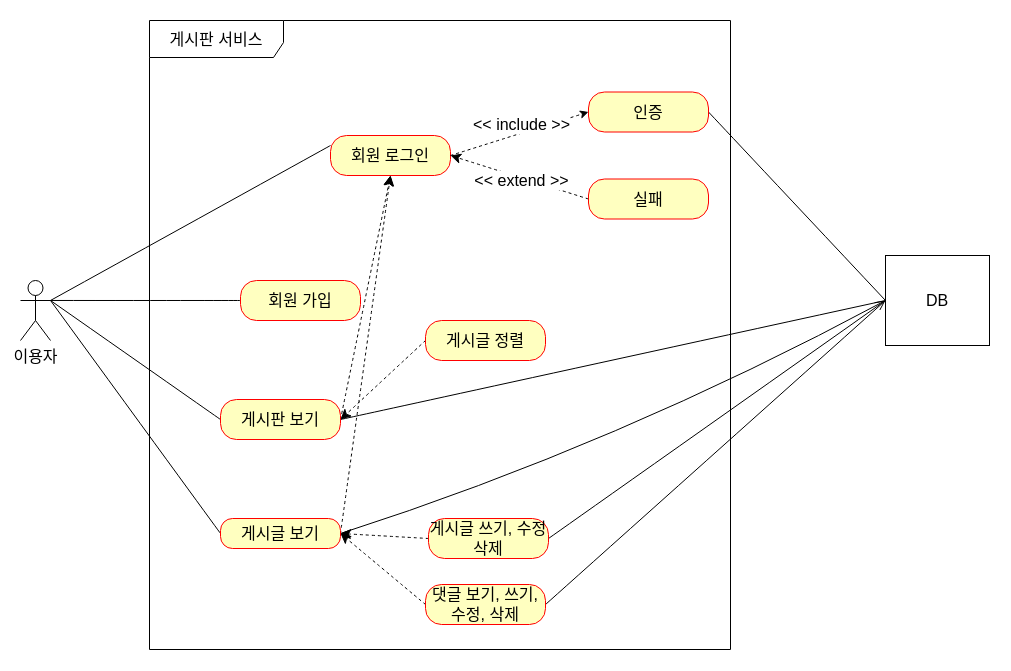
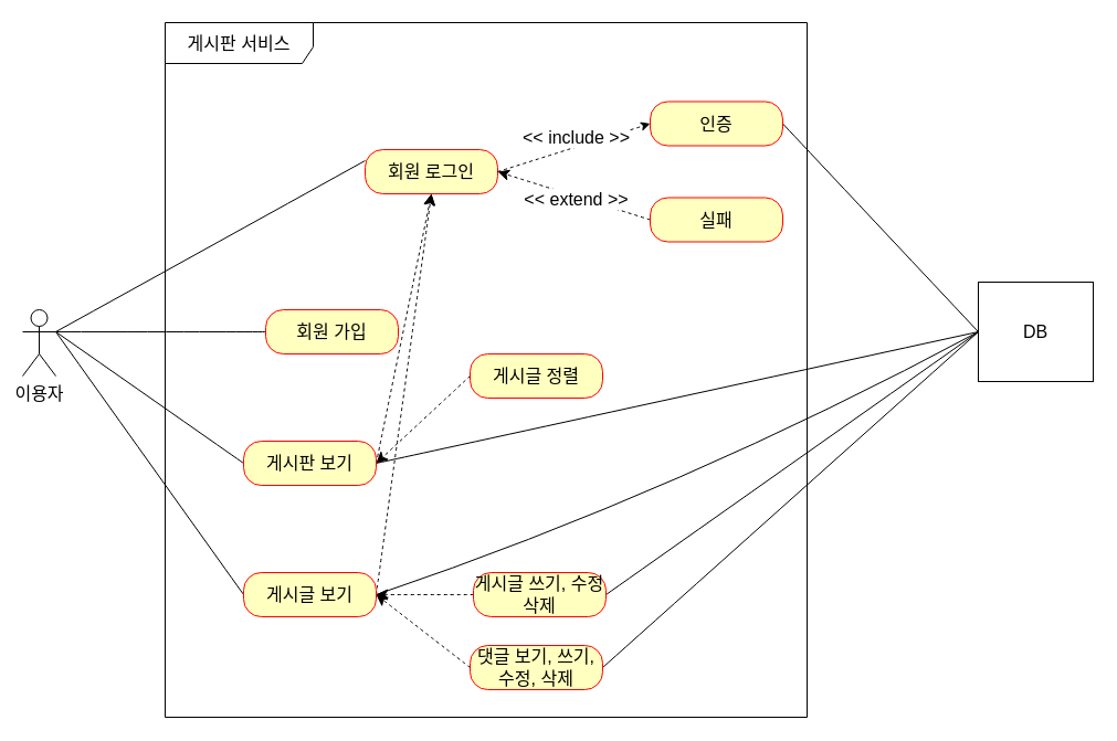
  <mxCell id="0" />
  <mxCell id="1" parent="0" />
  <mxCell id="2" value="이용자" style="shape=umlActor;verticalLabelPosition=bottom;verticalAlign=top;html=1;outlineConnect=0;fontSize=16;" vertex="1" parent="1"><mxGeometry x="20" y="280" width="30" height="60" as="geometry" /></mxCell>
  <mxCell id="3" value="게시판 서비스" style="shape=umlFrame;whiteSpace=wrap;html=1;pointerEvents=0;fontSize=16;width=134;height=37;" vertex="1" parent="1"><mxGeometry x="149" y="20" width="581" height="629" as="geometry" /></mxCell>
  <mxCell id="4" style="edgeStyle=none;curved=1;rounded=0;orthogonalLoop=1;jettySize=auto;html=1;exitX=0;exitY=0.5;exitDx=0;exitDy=0;entryX=1;entryY=0.333;entryDx=0;entryDy=0;entryPerimeter=0;fontSize=12;startSize=8;endSize=8;endArrow=none;endFill=0;" edge="1" parent="1" source="5" target="2"><mxGeometry relative="1" as="geometry" /></mxCell>
  <mxCell id="5" value="회원 가입" style="rounded=1;whiteSpace=wrap;html=1;arcSize=40;fontColor=#000000;fillColor=#ffffc0;strokeColor=#ff0000;fontSize=16;" vertex="1" parent="1"><mxGeometry x="240" y="280" width="120" height="40" as="geometry" /></mxCell>
  <mxCell id="6" style="edgeStyle=none;curved=1;rounded=0;orthogonalLoop=1;jettySize=auto;html=1;exitX=0;exitY=0.5;exitDx=0;exitDy=0;fontSize=12;startSize=8;endSize=8;entryX=1;entryY=0.333;entryDx=0;entryDy=0;entryPerimeter=0;endArrow=none;endFill=0;" edge="1" parent="1" source="9" target="2"><mxGeometry relative="1" as="geometry"><mxPoint x="52.857" y="304.429" as="targetPoint" /></mxGeometry></mxCell>
  <mxCell id="7" style="edgeStyle=none;curved=1;rounded=0;orthogonalLoop=1;jettySize=auto;html=1;exitX=1;exitY=0.5;exitDx=0;exitDy=0;entryX=0.5;entryY=1;entryDx=0;entryDy=0;fontSize=12;startSize=8;endSize=8;dashed=1;" edge="1" parent="1" source="9" target="16"><mxGeometry relative="1" as="geometry" /></mxCell>
  <mxCell id="8" style="edgeStyle=none;curved=1;rounded=0;orthogonalLoop=1;jettySize=auto;html=1;exitX=1;exitY=0.5;exitDx=0;exitDy=0;entryX=0;entryY=0.5;entryDx=0;entryDy=0;fontSize=12;startSize=8;endSize=8;endArrow=none;endFill=0;" edge="1" parent="1" source="9" target="32"><mxGeometry relative="1" as="geometry" /></mxCell>
  <mxCell id="9" value="게시판 보기" style="rounded=1;whiteSpace=wrap;html=1;arcSize=40;fontColor=#000000;fillColor=#ffffc0;strokeColor=#ff0000;fontSize=16;" vertex="1" parent="1"><mxGeometry x="220" y="399" width="120" height="40" as="geometry" /></mxCell>
  <mxCell id="10" style="edgeStyle=none;curved=1;rounded=0;orthogonalLoop=1;jettySize=auto;html=1;exitX=0;exitY=0.5;exitDx=0;exitDy=0;entryX=1;entryY=0.333;entryDx=0;entryDy=0;entryPerimeter=0;fontSize=12;startSize=8;endSize=8;endArrow=none;endFill=0;" edge="1" parent="1" source="13" target="2"><mxGeometry relative="1" as="geometry" /></mxCell>
  <mxCell id="11" style="edgeStyle=none;curved=1;rounded=0;orthogonalLoop=1;jettySize=auto;html=1;exitX=1;exitY=0.5;exitDx=0;exitDy=0;fontSize=12;startSize=8;endSize=8;entryX=0.5;entryY=1;entryDx=0;entryDy=0;dashed=1;" edge="1" parent="1" source="13" target="16"><mxGeometry relative="1" as="geometry" /></mxCell>
  <mxCell id="12" style="edgeStyle=none;curved=1;rounded=0;orthogonalLoop=1;jettySize=auto;html=1;exitX=1;exitY=0.5;exitDx=0;exitDy=0;entryX=0;entryY=0.5;entryDx=0;entryDy=0;fontSize=12;startSize=8;endSize=8;endArrow=none;endFill=0;" edge="1" parent="1" source="13" target="32"><mxGeometry relative="1" as="geometry"><Array as="points"><mxPoint x="617" y="444" /></Array></mxGeometry></mxCell>
- <mxCell id="13" value="게시글 보기" style="rounded=1;whiteSpace=wrap;html=1;arcSize=40;fontColor=#000000;fillColor=#ffffc0;strokeColor=#ff0000;fontSize=16;" vertex="1" parent="1"><mxGeometry x="220" y="518" width="120" height="30" as="geometry" /></mxCell>
+ <mxCell id="13" value="게시글 보기" style="rounded=1;whiteSpace=wrap;html=1;arcSize=40;fontColor=#000000;fillColor=#ffffc0;strokeColor=#ff0000;fontSize=16;" vertex="1" parent="1"><mxGeometry x="220" y="518" width="120" height="40" as="geometry" /></mxCell>
  <mxCell id="14" style="edgeStyle=none;curved=1;rounded=0;orthogonalLoop=1;jettySize=auto;html=1;exitX=0.5;exitY=1;exitDx=0;exitDy=0;fontSize=12;startSize=8;endSize=8;" edge="1" parent="1" source="9" target="9"><mxGeometry relative="1" as="geometry" /></mxCell>
  <mxCell id="15" style="edgeStyle=none;curved=1;rounded=0;orthogonalLoop=1;jettySize=auto;html=1;exitX=0;exitY=0.25;exitDx=0;exitDy=0;entryX=1;entryY=0.333;entryDx=0;entryDy=0;entryPerimeter=0;fontSize=12;startSize=8;endSize=8;endArrow=none;endFill=0;" edge="1" parent="1" source="16" target="2"><mxGeometry relative="1" as="geometry" /></mxCell>
  <mxCell id="16" value="회원 로그인" style="rounded=1;whiteSpace=wrap;html=1;arcSize=40;fontColor=#000000;fillColor=#ffffc0;strokeColor=#ff0000;fontSize=16;" vertex="1" parent="1"><mxGeometry x="330" y="135" width="120" height="40" as="geometry" /></mxCell>
  <mxCell id="17" style="edgeStyle=none;curved=1;rounded=0;orthogonalLoop=1;jettySize=auto;html=1;fontSize=12;dashed=1;entryX=0;entryY=0.5;entryDx=0;entryDy=0;exitX=1;exitY=0.5;exitDx=0;exitDy=0;" edge="1" parent="1" source="16" target="20"><mxGeometry relative="1" as="geometry" /></mxCell>
  <mxCell id="18" value="&amp;lt;&amp;lt; include &amp;gt;&amp;gt;" style="edgeLabel;html=1;align=center;verticalAlign=middle;resizable=0;points=[];fontSize=16;" vertex="1" connectable="0" parent="17"><mxGeometry x="0.384" y="1" relative="1" as="geometry"><mxPoint x="-25" as="offset" /></mxGeometry></mxCell>
  <mxCell id="19" style="edgeStyle=none;curved=1;rounded=0;orthogonalLoop=1;jettySize=auto;html=1;exitX=1;exitY=0.5;exitDx=0;exitDy=0;entryX=0;entryY=0.5;entryDx=0;entryDy=0;fontSize=12;startSize=8;endSize=8;endArrow=none;endFill=0;" edge="1" parent="1" source="20" target="32"><mxGeometry relative="1" as="geometry" /></mxCell>
  <mxCell id="20" value="인증" style="rounded=1;whiteSpace=wrap;html=1;arcSize=40;fontColor=#000000;fillColor=#ffffc0;strokeColor=#ff0000;fontSize=16;" vertex="1" parent="1"><mxGeometry x="588" y="91.5" width="120" height="40" as="geometry" /></mxCell>
  <mxCell id="21" style="edgeStyle=none;curved=1;rounded=0;orthogonalLoop=1;jettySize=auto;html=1;exitX=0;exitY=0.5;exitDx=0;exitDy=0;entryX=1;entryY=0.5;entryDx=0;entryDy=0;fontSize=12;startSize=8;endSize=8;dashed=1;" edge="1" parent="1" source="23" target="16"><mxGeometry relative="1" as="geometry" /></mxCell>
  <mxCell id="22" value="&amp;lt;&amp;lt; extend &amp;gt;&amp;gt;" style="edgeLabel;html=1;align=center;verticalAlign=middle;resizable=0;points=[];fontSize=16;" vertex="1" connectable="0" parent="21"><mxGeometry x="0.267" y="-2" relative="1" as="geometry"><mxPoint x="20" y="11" as="offset" /></mxGeometry></mxCell>
  <mxCell id="23" value="실패" style="rounded=1;whiteSpace=wrap;html=1;arcSize=40;fontColor=#000000;fillColor=#ffffc0;strokeColor=#ff0000;fontSize=16;" vertex="1" parent="1"><mxGeometry x="588" y="178.5" width="120" height="40" as="geometry" /></mxCell>
  <mxCell id="24" style="edgeStyle=none;curved=1;rounded=0;orthogonalLoop=1;jettySize=auto;html=1;exitX=0;exitY=0.5;exitDx=0;exitDy=0;entryX=1;entryY=0.5;entryDx=0;entryDy=0;fontSize=12;startSize=8;endSize=8;dashed=1;" edge="1" parent="1" source="25" target="9"><mxGeometry relative="1" as="geometry"><mxPoint x="387" y="410" as="targetPoint" /></mxGeometry></mxCell>
  <mxCell id="25" value="게시글 정렬" style="rounded=1;whiteSpace=wrap;html=1;arcSize=40;fontColor=#000000;fillColor=#ffffc0;strokeColor=#ff0000;fontSize=16;" vertex="1" parent="1"><mxGeometry x="425" y="320" width="120" height="40" as="geometry" /></mxCell>
  <mxCell id="26" style="edgeStyle=none;curved=1;rounded=0;orthogonalLoop=1;jettySize=auto;html=1;exitX=0;exitY=0.5;exitDx=0;exitDy=0;entryX=1;entryY=0.5;entryDx=0;entryDy=0;fontSize=12;startSize=8;endSize=8;dashed=1;" edge="1" parent="1" source="28" target="13"><mxGeometry relative="1" as="geometry" /></mxCell>
- <mxCell id="27" style="edgeStyle=none;curved=1;rounded=0;orthogonalLoop=1;jettySize=auto;html=1;exitX=1;exitY=0.5;exitDx=0;exitDy=0;entryX=0;entryY=0.5;entryDx=0;entryDy=0;fontSize=12;startSize=8;endSize=8;endArrow=open;endFill=0;" edge="1" parent="1" source="28" target="32"><mxGeometry relative="1" as="geometry" /></mxCell>
+ <mxCell id="27" style="edgeStyle=none;curved=1;rounded=0;orthogonalLoop=1;jettySize=auto;html=1;exitX=1;exitY=0.5;exitDx=0;exitDy=0;entryX=0;entryY=0.5;entryDx=0;entryDy=0;fontSize=12;startSize=8;endSize=8;endArrow=none;endFill=0;" edge="1" parent="1" source="28" target="32"><mxGeometry relative="1" as="geometry" /></mxCell>
  <mxCell id="28" value="게시글 쓰기, 수정 삭제" style="rounded=1;whiteSpace=wrap;html=1;arcSize=40;fontColor=#000000;fillColor=#ffffc0;strokeColor=#ff0000;fontSize=16;" vertex="1" parent="1"><mxGeometry x="428" y="518" width="120" height="40" as="geometry" /></mxCell>
  <mxCell id="29" style="edgeStyle=none;curved=1;rounded=0;orthogonalLoop=1;jettySize=auto;html=1;exitX=0;exitY=0.5;exitDx=0;exitDy=0;fontSize=12;startSize=8;endSize=8;entryX=1;entryY=0.5;entryDx=0;entryDy=0;dashed=1;" edge="1" parent="1" source="31" target="13"><mxGeometry relative="1" as="geometry" /></mxCell>
  <mxCell id="30" style="edgeStyle=none;curved=1;rounded=0;orthogonalLoop=1;jettySize=auto;html=1;exitX=1;exitY=0.5;exitDx=0;exitDy=0;fontSize=12;startSize=8;endSize=8;entryX=0;entryY=0.5;entryDx=0;entryDy=0;endArrow=none;endFill=0;" edge="1" parent="1" source="31" target="32"><mxGeometry relative="1" as="geometry"><mxPoint x="857.143" y="351.571" as="targetPoint" /></mxGeometry></mxCell>
  <mxCell id="31" value="댓글 보기, 쓰기, 수정, 삭제" style="rounded=1;whiteSpace=wrap;html=1;arcSize=40;fontColor=#000000;fillColor=#ffffc0;strokeColor=#ff0000;fontSize=16;" vertex="1" parent="1"><mxGeometry x="425" y="584" width="120" height="40" as="geometry" /></mxCell>
  <mxCell id="32" value="DB" style="html=1;dropTarget=0;whiteSpace=wrap;fontSize=16;" vertex="1" parent="1"><mxGeometry x="885" y="255" width="104" height="90" as="geometry" /></mxCell>
  <mxCell id="33" style="edgeStyle=none;curved=1;rounded=0;orthogonalLoop=1;jettySize=auto;html=1;exitX=1;exitY=0.5;exitDx=0;exitDy=0;fontSize=12;startSize=8;endSize=8;" edge="1" parent="1" source="32" target="32"><mxGeometry relative="1" as="geometry" /></mxCell>
